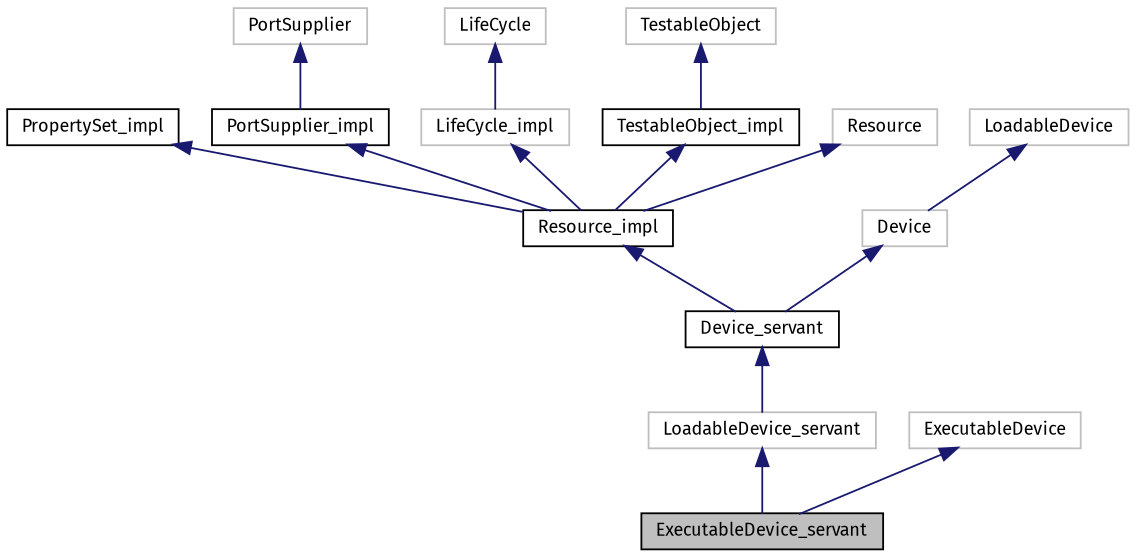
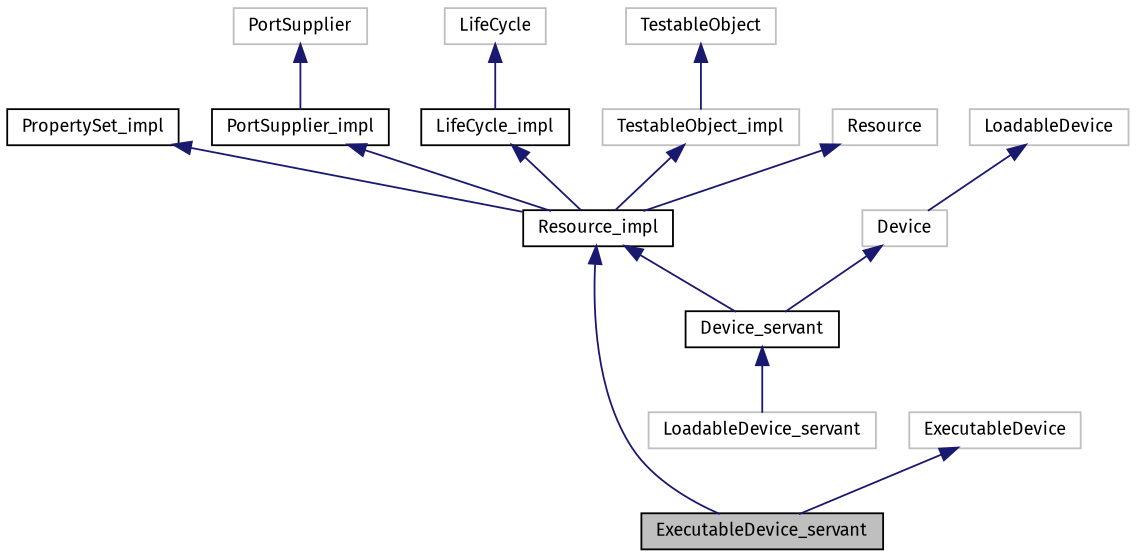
  digraph {
    fontname="Fira Sans"
    node [color=grey75 fillcolor=white fontname="Fira Sans" fontsize=10 shape=record style=filled]
    edge [color=midnightblue dir=back fontname="Fira Sans" fontsize=10 labelfontname=Helvetica labelfontsize=10 style=solid]
    n1 [color=black fillcolor=grey75 fontcolor=black height=0.2 label=ExecutableDevice_servant width=0.4]
    n2 [height=0.2 label=LoadableDevice_servant width=0.4]
    n3 [color=black height=0.2 label=Device_servant width=0.4]
    n4 [color=black height=0.2 label=Resource_impl width=0.4]
    n5 [color=black height=0.2 label=PropertySet_impl width=0.4]
    n6 [color=black height=0.2 label=PortSupplier_impl width=0.4]
    n7 [height=0.2 label=PortSupplier width=0.4]
-   n8 [height=0.2 label=LifeCycle_impl width=0.4]
+   n8 [color=black height=0.2 label=LifeCycle_impl width=0.4]
    n9 [height=0.2 label=LifeCycle width=0.4]
-   n10 [color=black height=0.2 label=TestableObject_impl width=0.4]
+   n10 [height=0.2 label=TestableObject_impl width=0.4]
    n11 [height=0.2 label=TestableObject width=0.4]
    n12 [height=0.2 label=Resource width=0.4]
    n13 [height=0.2 label=Device width=0.4]
    n14 [height=0.2 label=LoadableDevice width=0.4]
    n15 [height=0.2 label=ExecutableDevice width=0.4]
-   n2 -> n1
+   n4 -> n1
    n3 -> n2
    n4 -> n3
    n5 -> n4
    n6 -> n4
    n7 -> n6
    n8 -> n4
    n9 -> n8
    n10 -> n4
    n11 -> n10
    n12 -> n4
    n13 -> n3
    n14 -> n13
    n15 -> n1
  }
